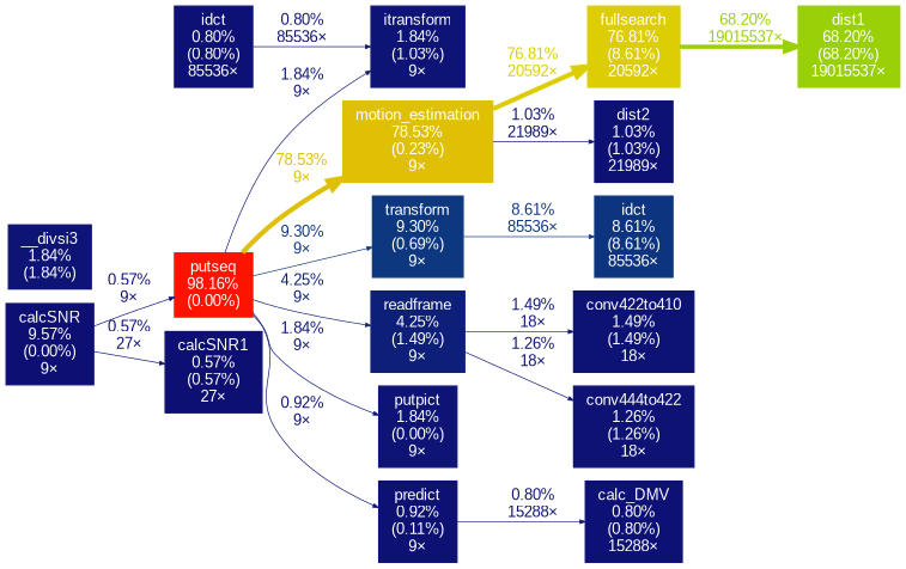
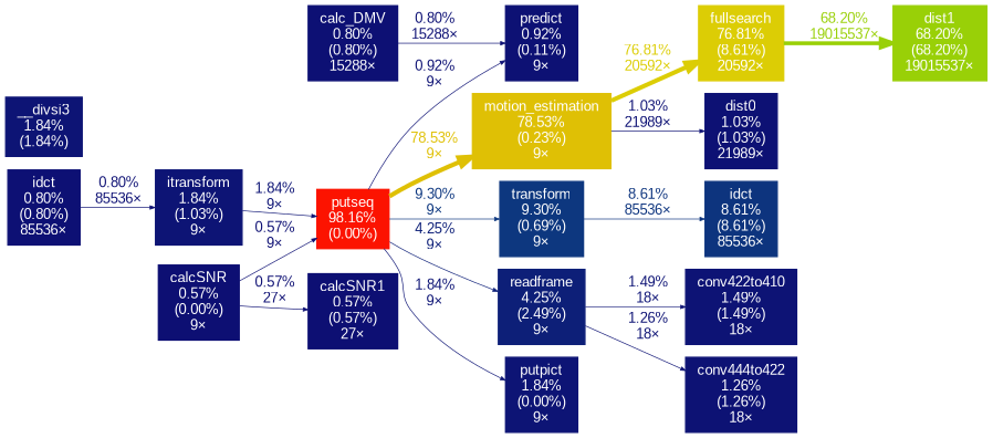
  digraph {
    fontname=Arial
    nodesep=0.125
    rankdir=LR
    ranksep=0.25
    node [color="#0d1475" fontcolor="#ffffff" fontname=Arial fontsize=10.00 shape=box style=filled]
    edge [arrowsize=0.35 color="#0d1475" fontcolor="#0d1475" fontname=Arial fontsize=10.00 labeldistance=0.50 penwidth=0.50]
    n1 [color="#fc1300" height=0 label="putseq\n98.16%\n(0.00%)" width=0]
    n2 [color="#dfc005" height=0 label="motion_estimation\n78.53%\n(0.23%)\n9×" width=0]
    n3 [color="#0d377f" height=0 label="transform\n9.30%\n(0.69%)\n9×" width=0]
-   n4 [color="#0d1f78" height=0 label="readframe\n4.25%\n(1.49%)\n9×" width=0]
+   n4 [color="#0d1f78" height=0 label="readframe\n4.25%\n(2.49%)\n9×" width=0]
    n5 [height=0 label="itransform\n1.84%\n(1.03%)\n9×" width=0]
    n6 [height=0 label="putpict\n1.84%\n(0.00%)\n9×" width=0]
    n7 [color="#0d1174" height=0 label="predict\n0.92%\n(0.11%)\n9×" width=0]
    n8 [color="#dccd05" height=0 label="fullsearch\n76.81%\n(8.61%)\n20592×" width=0]
-   n9 [color="#0d1174" height=0 label="dist2\n1.03%\n(1.03%)\n21989×" width=0]
+   n9 [color="#0d1174" height=0 label="dist0\n1.03%\n(1.03%)\n21989×" width=0]
    n10 [color="#0d347e" height=0 label="idct\n8.61%\n(8.61%)\n85536×" width=0]
    n11 [color="#0d1375" height=0 label="conv422to410\n1.49%\n(1.49%)\n18×" width=0]
    n12 [color="#0d1274" height=0 label="conv444to422\n1.26%\n(1.26%)\n18×" width=0]
    n13 [color="#0d1074" height=0 label="calc_DMV\n0.80%\n(0.80%)\n15288×" width=0]
-   n14 [color="#0d0f73" height=0 label="calcSNR\n9.57%\n(0.00%)\n9×" width=0]
+   n14 [color="#0d0f73" height=0 label="calcSNR\n0.57%\n(0.00%)\n9×" width=0]
    n15 [color="#0d0f73" height=0 label="calcSNR1\n0.57%\n(0.57%)\n27×" width=0]
    n16 [color="#99d007" height=0 label="dist1\n68.20%\n(68.20%)\n19015537×" width=0]
    n17 [color="#0d1074" height=0 label="idct\n0.80%\n(0.80%)\n85536×" width=0]
    n18 [height=0 label="__divsi3\n1.84%\n(1.84%)" width=0]
    n1 -> n2 [arrowsize=0.89 color="#dfc005" fontcolor="#dfc005" label="78.53%\n9×" labeldistance=3.14 penwidth=3.14]
    n1 -> n3 [color="#0d377f" fontcolor="#0d377f" label="9.30%\n9×"]
    n1 -> n4 [color="#0d1f78" fontcolor="#0d1f78" label="4.25%\n9×"]
-   n1 -> n5 [label="1.84%\n9×"]
+   n5 -> n1 [label="1.84%\n9×"]
    n1 -> n6 [label="1.84%\n9×"]
    n1 -> n7 [color="#0d1174" fontcolor="#0d1174" label="0.92%\n9×"]
    n2 -> n8 [arrowsize=0.88 color="#dccd05" fontcolor="#dccd05" label="76.81%\n20592×" labeldistance=3.07 penwidth=3.07]
    n2 -> n9 [color="#0d1174" fontcolor="#0d1174" label="1.03%\n21989×"]
    n3 -> n10 [color="#0d347e" fontcolor="#0d347e" label="8.61%\n85536×"]
    n4 -> n11 [color="#0d1375" fontcolor="#0d1375" label="1.49%\n18×"]
    n4 -> n12 [color="#0d1274" fontcolor="#0d1274" label="1.26%\n18×"]
-   n7 -> n13 [color="#0d1074" fontcolor="#0d1074" label="0.80%\n15288×"]
+   n13 -> n7 [color="#0d1074" fontcolor="#0d1074" label="0.80%\n15288×"]
    n8 -> n16 [arrowsize=0.83 color="#99d007" fontcolor="#99d007" label="68.20%\n19015537×" labeldistance=2.73 penwidth=2.73]
    n14 -> n1 [color="#0d0f73" fontcolor="#0d0f73" label="0.57%\n9×"]
    n14 -> n15 [color="#0d0f73" fontcolor="#0d0f73" label="0.57%\n27×"]
    n17 -> n5 [color="#0d1074" fontcolor="#0d1074" label="0.80%\n85536×"]
  }
